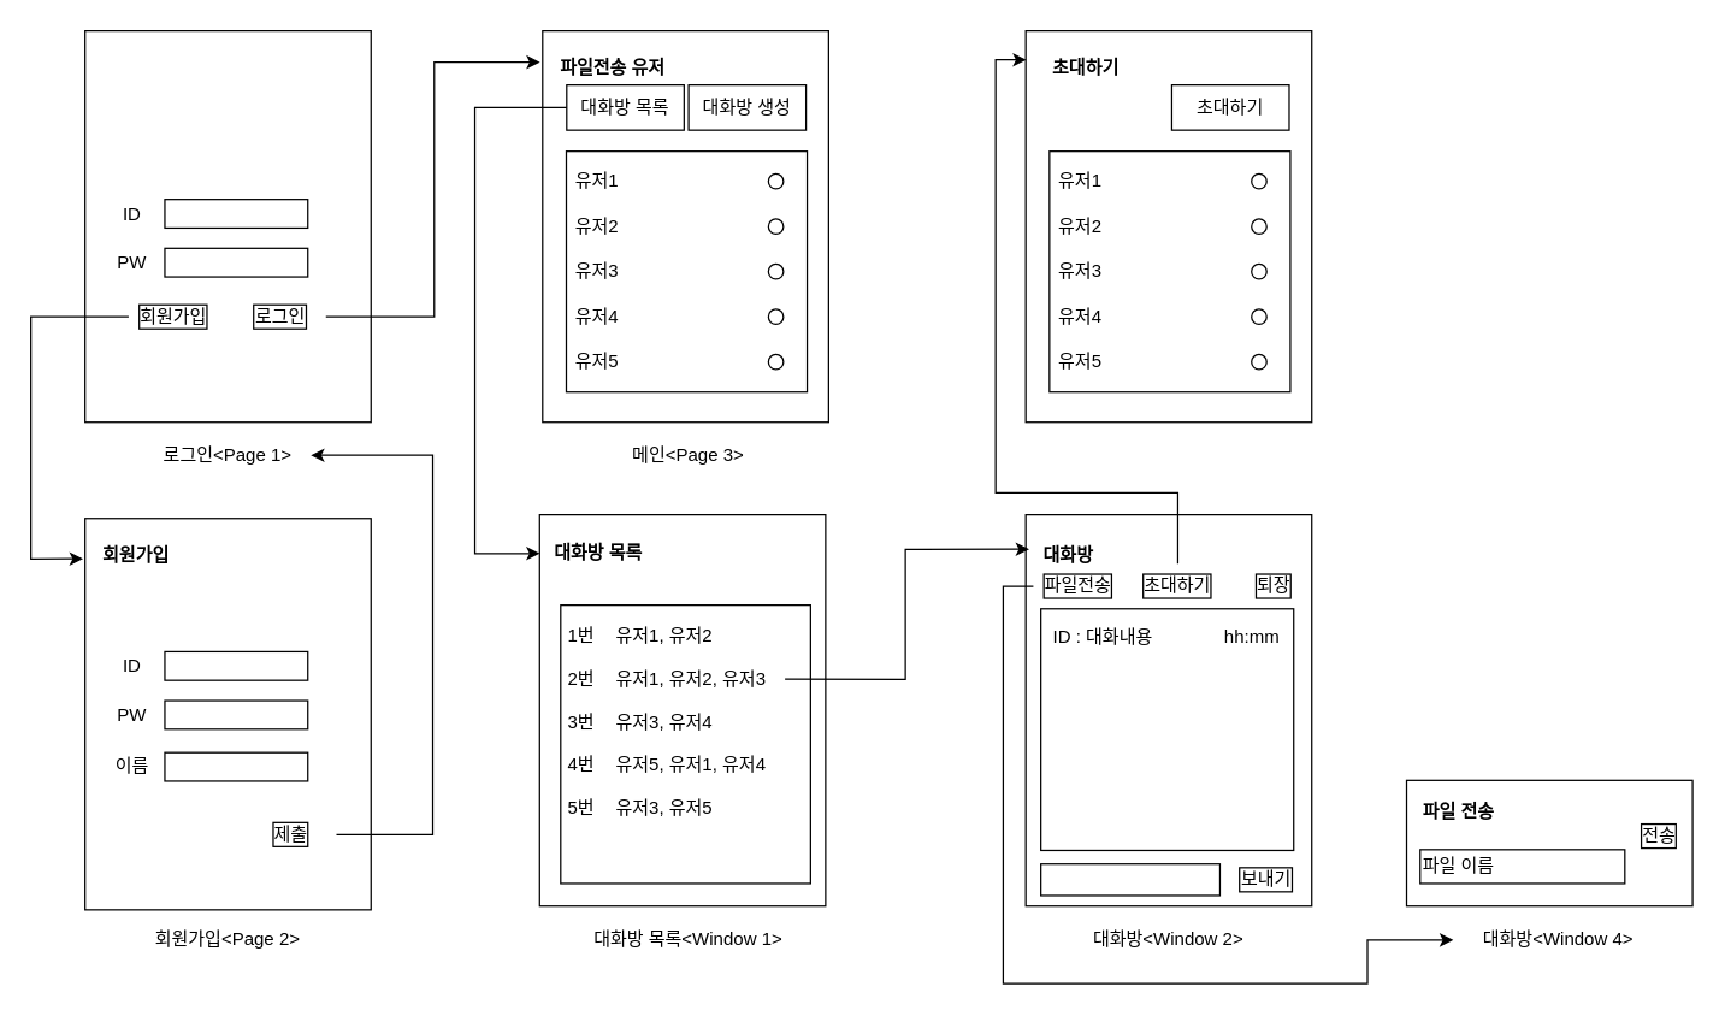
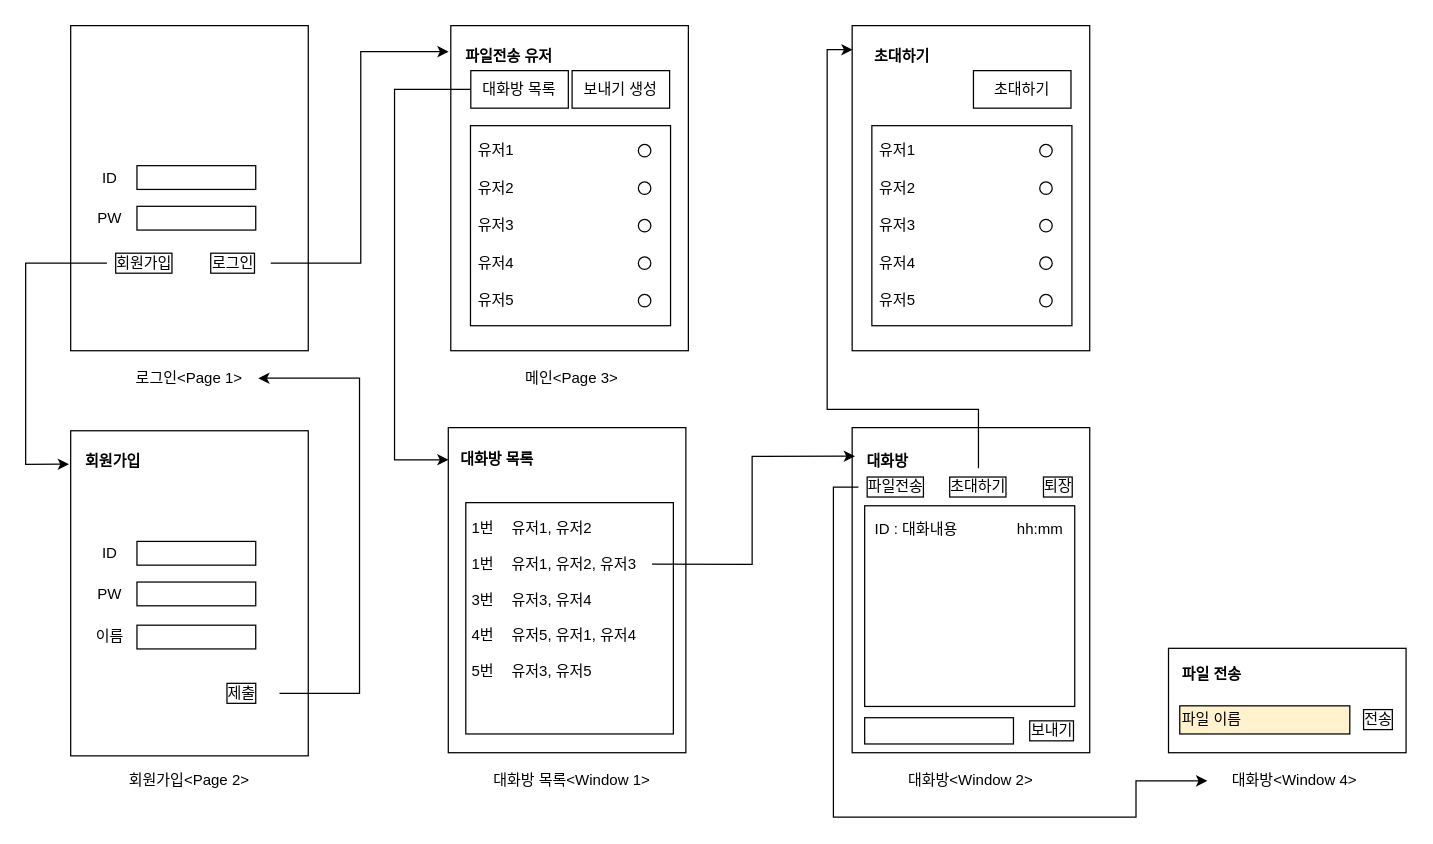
  <mxCell id="0" />
  <mxCell id="1" parent="0" />
  <mxCell id="2" value="" style="rounded=0;whiteSpace=wrap;html=1;" vertex="1" parent="1"><mxGeometry x="56" y="344" width="190" height="260" as="geometry" /></mxCell>
  <mxCell id="3" value="" style="rounded=0;whiteSpace=wrap;html=1;" vertex="1" parent="1"><mxGeometry x="360" y="20" width="190" height="260" as="geometry" /></mxCell>
  <mxCell id="4" value="" style="rounded=0;whiteSpace=wrap;html=1;fillColor=none;" vertex="1" parent="1"><mxGeometry x="375.75" y="100" width="160" height="160" as="geometry" /></mxCell>
  <mxCell id="5" value="파일전송 유저" style="text;html=1;align=left;verticalAlign=middle;whiteSpace=wrap;rounded=0;fontStyle=1" vertex="1" parent="1"><mxGeometry x="370" y="30" width="90" height="30" as="geometry" /></mxCell>
  <mxCell id="6" value="유저1" style="text;html=1;align=left;verticalAlign=middle;whiteSpace=wrap;rounded=0;" vertex="1" parent="1"><mxGeometry x="380" y="105" width="110" height="30" as="geometry" /></mxCell>
  <mxCell id="7" value="유저2" style="text;html=1;align=left;verticalAlign=middle;whiteSpace=wrap;rounded=0;" vertex="1" parent="1"><mxGeometry x="380" y="135" width="110" height="30" as="geometry" /></mxCell>
  <mxCell id="8" value="유저3" style="text;html=1;align=left;verticalAlign=middle;whiteSpace=wrap;rounded=0;" vertex="1" parent="1"><mxGeometry x="380" y="165" width="110" height="30" as="geometry" /></mxCell>
  <mxCell id="9" value="유저4" style="text;html=1;align=left;verticalAlign=middle;whiteSpace=wrap;rounded=0;" vertex="1" parent="1"><mxGeometry x="380" y="195" width="110" height="30" as="geometry" /></mxCell>
  <mxCell id="10" value="유저5" style="text;html=1;align=left;verticalAlign=middle;whiteSpace=wrap;rounded=0;" vertex="1" parent="1"><mxGeometry x="380" y="225" width="110" height="30" as="geometry" /></mxCell>
  <mxCell id="11" value="" style="rounded=0;whiteSpace=wrap;html=1;" vertex="1" parent="1"><mxGeometry x="358" y="341.5" width="190" height="260" as="geometry" /></mxCell>
  <mxCell id="12" value="" style="rounded=0;whiteSpace=wrap;html=1;" vertex="1" parent="1"><mxGeometry x="372" y="401.5" width="166" height="185" as="geometry" /></mxCell>
- <mxCell id="13" value="대화방 생성" style="text;html=1;align=center;verticalAlign=middle;whiteSpace=wrap;rounded=0;strokeColor=default;" vertex="1" parent="1"><mxGeometry x="457" y="56" width="78" height="30" as="geometry" /></mxCell>
+ <mxCell id="13" value="보내기 생성" style="text;html=1;align=center;verticalAlign=middle;whiteSpace=wrap;rounded=0;strokeColor=default;" vertex="1" parent="1"><mxGeometry x="457" y="56" width="78" height="30" as="geometry" /></mxCell>
  <mxCell id="14" value="" style="rounded=0;whiteSpace=wrap;html=1;" vertex="1" parent="1"><mxGeometry x="681" y="341.5" width="190" height="260" as="geometry" /></mxCell>
  <mxCell id="15" value="" style="ellipse;whiteSpace=wrap;html=1;aspect=fixed;" vertex="1" parent="1"><mxGeometry x="510" y="115" width="10" height="10" as="geometry" /></mxCell>
  <mxCell id="16" value="" style="ellipse;whiteSpace=wrap;html=1;aspect=fixed;" vertex="1" parent="1"><mxGeometry x="510" y="145" width="10" height="10" as="geometry" /></mxCell>
  <mxCell id="17" value="" style="ellipse;whiteSpace=wrap;html=1;aspect=fixed;" vertex="1" parent="1"><mxGeometry x="510" y="175" width="10" height="10" as="geometry" /></mxCell>
  <mxCell id="18" value="" style="ellipse;whiteSpace=wrap;html=1;aspect=fixed;" vertex="1" parent="1"><mxGeometry x="510" y="205" width="10" height="10" as="geometry" /></mxCell>
  <mxCell id="19" value="" style="ellipse;whiteSpace=wrap;html=1;aspect=fixed;" vertex="1" parent="1"><mxGeometry x="510" y="235" width="10" height="10" as="geometry" /></mxCell>
  <mxCell id="20" value="대화방 목록" style="text;html=1;align=center;verticalAlign=middle;whiteSpace=wrap;rounded=0;strokeColor=default;" vertex="1" parent="1"><mxGeometry x="376" y="56" width="78" height="30" as="geometry" /></mxCell>
  <mxCell id="21" value="대화방" style="text;html=1;align=left;verticalAlign=middle;whiteSpace=wrap;rounded=0;fontStyle=1" vertex="1" parent="1"><mxGeometry x="691" y="353.5" width="90" height="30" as="geometry" /></mxCell>
  <mxCell id="22" value="대화방 목록" style="text;html=1;align=left;verticalAlign=middle;whiteSpace=wrap;rounded=0;fontStyle=1" vertex="1" parent="1"><mxGeometry x="366" y="351.5" width="90" height="30" as="geometry" /></mxCell>
- <mxCell id="23" value="1번&lt;div&gt;&lt;br&gt;&lt;/div&gt;&lt;div&gt;2번&lt;/div&gt;&lt;div&gt;&lt;br&gt;&lt;/div&gt;&lt;div&gt;3번&lt;/div&gt;&lt;div&gt;&lt;br&gt;&lt;/div&gt;&lt;div&gt;4번&lt;/div&gt;&lt;div&gt;&lt;br&gt;&lt;/div&gt;&lt;div&gt;5번&lt;/div&gt;" style="text;html=1;align=left;verticalAlign=top;whiteSpace=wrap;rounded=0;" vertex="1" parent="1"><mxGeometry x="375" y="407.5" width="60" height="173" as="geometry" /></mxCell>
+ <mxCell id="23" value="1번&lt;div&gt;&lt;br&gt;&lt;/div&gt;&lt;div&gt;1번&lt;/div&gt;&lt;div&gt;&lt;br&gt;&lt;/div&gt;&lt;div&gt;3번&lt;/div&gt;&lt;div&gt;&lt;br&gt;&lt;/div&gt;&lt;div&gt;4번&lt;/div&gt;&lt;div&gt;&lt;br&gt;&lt;/div&gt;&lt;div&gt;5번&lt;/div&gt;" style="text;html=1;align=left;verticalAlign=top;whiteSpace=wrap;rounded=0;" vertex="1" parent="1"><mxGeometry x="375" y="407.5" width="60" height="173" as="geometry" /></mxCell>
  <mxCell id="24" value="유저1, 유저2&lt;div&gt;&lt;br&gt;&lt;/div&gt;&lt;div&gt;유저1, 유저2, 유저3&lt;/div&gt;&lt;div&gt;&lt;br&gt;&lt;/div&gt;&lt;div&gt;유저3, 유저4&lt;/div&gt;&lt;div&gt;&lt;br&gt;&lt;/div&gt;&lt;div&gt;유저5, 유저1, 유저4&lt;/div&gt;&lt;div&gt;&lt;br&gt;&lt;/div&gt;&lt;div&gt;유저3, 유저5&lt;/div&gt;" style="text;html=1;align=left;verticalAlign=top;whiteSpace=wrap;rounded=0;" vertex="1" parent="1"><mxGeometry x="407" y="407.5" width="114" height="173" as="geometry" /></mxCell>
  <mxCell id="25" value="" style="rounded=0;whiteSpace=wrap;html=1;labelPosition=center;verticalLabelPosition=middle;align=left;verticalAlign=top;" vertex="1" parent="1"><mxGeometry x="691" y="404" width="168" height="160.5" as="geometry" /></mxCell>
  <mxCell id="26" value="" style="rounded=0;whiteSpace=wrap;html=1;" vertex="1" parent="1"><mxGeometry x="691" y="573.5" width="119" height="21" as="geometry" /></mxCell>
  <mxCell id="27" value="보내기" style="text;html=1;align=center;verticalAlign=middle;whiteSpace=wrap;rounded=0;labelBorderColor=default;" vertex="1" parent="1"><mxGeometry x="818" y="569" width="46" height="30" as="geometry" /></mxCell>
  <mxCell id="28" style="edgeStyle=orthogonalEdgeStyle;rounded=0;orthogonalLoop=1;jettySize=auto;html=1;exitX=0;exitY=0.5;exitDx=0;exitDy=0;entryX=0;entryY=0.5;entryDx=0;entryDy=0;" edge="1" parent="1" source="29" target="75"><mxGeometry relative="1" as="geometry"><mxPoint x="908" y="650" as="targetPoint" /><Array as="points"><mxPoint x="666" y="389" /><mxPoint x="666" y="653" /><mxPoint x="908" y="653" /><mxPoint x="908" y="624" /></Array></mxGeometry></mxCell>
  <mxCell id="29" value="파일전송" style="text;html=1;align=center;verticalAlign=middle;whiteSpace=wrap;rounded=0;labelBorderColor=default;" vertex="1" parent="1"><mxGeometry x="686" y="374" width="60" height="30" as="geometry" /></mxCell>
  <mxCell id="30" value="퇴장" style="text;html=1;align=center;verticalAlign=middle;whiteSpace=wrap;rounded=0;labelBorderColor=default;" vertex="1" parent="1"><mxGeometry x="816" y="374" width="60" height="30" as="geometry" /></mxCell>
  <mxCell id="31" value="회원가입" style="text;html=1;align=left;verticalAlign=middle;whiteSpace=wrap;rounded=0;fontStyle=1" vertex="1" parent="1"><mxGeometry x="66" y="354" width="90" height="30" as="geometry" /></mxCell>
  <mxCell id="32" value="" style="rounded=0;whiteSpace=wrap;html=1;" vertex="1" parent="1"><mxGeometry x="56" y="20" width="190" height="260" as="geometry" /></mxCell>
  <mxCell id="33" value="" style="rounded=0;whiteSpace=wrap;html=1;" vertex="1" parent="1"><mxGeometry x="109" y="132" width="95" height="19" as="geometry" /></mxCell>
  <mxCell id="34" value="ID" style="text;html=1;align=center;verticalAlign=middle;whiteSpace=wrap;rounded=0;" vertex="1" parent="1"><mxGeometry x="73" y="126.5" width="29" height="30" as="geometry" /></mxCell>
  <mxCell id="35" value="" style="rounded=0;whiteSpace=wrap;html=1;" vertex="1" parent="1"><mxGeometry x="109" y="164.5" width="95" height="19" as="geometry" /></mxCell>
  <mxCell id="36" value="PW" style="text;html=1;align=center;verticalAlign=middle;whiteSpace=wrap;rounded=0;" vertex="1" parent="1"><mxGeometry x="73" y="159" width="29" height="30" as="geometry" /></mxCell>
  <mxCell id="37" style="edgeStyle=orthogonalEdgeStyle;rounded=0;orthogonalLoop=1;jettySize=auto;html=1;exitX=0;exitY=0.5;exitDx=0;exitDy=0;entryX=-0.007;entryY=0.103;entryDx=0;entryDy=0;entryPerimeter=0;" edge="1" parent="1" source="38" target="2"><mxGeometry relative="1" as="geometry"><mxPoint x="1.762" y="373.476" as="targetPoint" /><Array as="points"><mxPoint x="20" y="210" /><mxPoint x="20" y="371" /></Array></mxGeometry></mxCell>
  <mxCell id="38" value="회원가입" style="text;html=1;align=center;verticalAlign=middle;whiteSpace=wrap;rounded=0;labelBorderColor=default;" vertex="1" parent="1"><mxGeometry x="85" y="195" width="60" height="30" as="geometry" /></mxCell>
  <mxCell id="39" value="로그인" style="text;html=1;align=center;verticalAlign=middle;whiteSpace=wrap;rounded=0;labelBorderColor=default;" vertex="1" parent="1"><mxGeometry x="156" y="195" width="60" height="30" as="geometry" /></mxCell>
  <mxCell id="40" value="" style="rounded=0;whiteSpace=wrap;html=1;" vertex="1" parent="1"><mxGeometry x="109" y="465" width="95" height="19" as="geometry" /></mxCell>
  <mxCell id="41" value="" style="rounded=0;whiteSpace=wrap;html=1;" vertex="1" parent="1"><mxGeometry x="109" y="432.5" width="95" height="19" as="geometry" /></mxCell>
  <mxCell id="42" value="ID" style="text;html=1;align=center;verticalAlign=middle;whiteSpace=wrap;rounded=0;" vertex="1" parent="1"><mxGeometry x="73" y="427" width="29" height="30" as="geometry" /></mxCell>
  <mxCell id="43" value="PW" style="text;html=1;align=center;verticalAlign=middle;whiteSpace=wrap;rounded=0;" vertex="1" parent="1"><mxGeometry x="73" y="459.5" width="29" height="30" as="geometry" /></mxCell>
  <mxCell id="44" value="" style="rounded=0;whiteSpace=wrap;html=1;" vertex="1" parent="1"><mxGeometry x="109" y="499.5" width="95" height="19" as="geometry" /></mxCell>
  <mxCell id="45" value="이름" style="text;html=1;align=center;verticalAlign=middle;whiteSpace=wrap;rounded=0;" vertex="1" parent="1"><mxGeometry x="73" y="494" width="29" height="30" as="geometry" /></mxCell>
  <mxCell id="46" value="로그인&amp;lt;Page 1&amp;gt;" style="text;html=1;align=center;verticalAlign=middle;whiteSpace=wrap;rounded=0;" vertex="1" parent="1"><mxGeometry x="96" y="287" width="110" height="30" as="geometry" /></mxCell>
  <mxCell id="47" value="회원가입&amp;lt;Page 2&amp;gt;" style="text;html=1;align=center;verticalAlign=middle;whiteSpace=wrap;rounded=0;" vertex="1" parent="1"><mxGeometry x="96" y="609" width="110" height="30" as="geometry" /></mxCell>
  <mxCell id="48" value="메인&amp;lt;Page 3&amp;gt;" style="text;html=1;align=center;verticalAlign=middle;whiteSpace=wrap;rounded=0;" vertex="1" parent="1"><mxGeometry x="402" y="287" width="110" height="30" as="geometry" /></mxCell>
  <mxCell id="49" style="edgeStyle=orthogonalEdgeStyle;rounded=0;orthogonalLoop=1;jettySize=auto;html=1;exitX=1;exitY=0.5;exitDx=0;exitDy=0;entryX=-0.009;entryY=0.08;entryDx=0;entryDy=0;entryPerimeter=0;" edge="1" parent="1" source="39" target="3"><mxGeometry relative="1" as="geometry" /></mxCell>
  <mxCell id="50" style="edgeStyle=orthogonalEdgeStyle;rounded=0;orthogonalLoop=1;jettySize=auto;html=1;exitX=1;exitY=0.25;exitDx=0;exitDy=0;entryX=0.012;entryY=0.088;entryDx=0;entryDy=0;entryPerimeter=0;" edge="1" parent="1" source="24" target="14"><mxGeometry relative="1" as="geometry" /></mxCell>
  <mxCell id="51" value="대화방 목록&amp;lt;Window 1&amp;gt;" style="text;html=1;align=center;verticalAlign=middle;whiteSpace=wrap;rounded=0;" vertex="1" parent="1"><mxGeometry x="387" y="609" width="140" height="30" as="geometry" /></mxCell>
  <mxCell id="52" value="대화방&amp;lt;Window 2&amp;gt;" style="text;html=1;align=center;verticalAlign=middle;whiteSpace=wrap;rounded=0;" vertex="1" parent="1"><mxGeometry x="706" y="609" width="140" height="30" as="geometry" /></mxCell>
  <mxCell id="53" style="edgeStyle=orthogonalEdgeStyle;rounded=0;orthogonalLoop=1;jettySize=auto;html=1;exitX=1;exitY=0.5;exitDx=0;exitDy=0;entryX=1;entryY=0.5;entryDx=0;entryDy=0;" edge="1" parent="1" source="54" target="46"><mxGeometry relative="1" as="geometry"><Array as="points"><mxPoint x="287" y="554" /><mxPoint x="287" y="302" /></Array></mxGeometry></mxCell>
  <mxCell id="54" value="제출" style="text;html=1;align=center;verticalAlign=middle;whiteSpace=wrap;rounded=0;labelBorderColor=default;" vertex="1" parent="1"><mxGeometry x="163" y="539" width="60" height="30" as="geometry" /></mxCell>
  <mxCell id="55" value="초대하기" style="text;html=1;align=center;verticalAlign=middle;whiteSpace=wrap;rounded=0;labelBorderColor=default;" vertex="1" parent="1"><mxGeometry x="752" y="374" width="60" height="30" as="geometry" /></mxCell>
  <mxCell id="56" value="" style="rounded=0;whiteSpace=wrap;html=1;" vertex="1" parent="1"><mxGeometry x="681" y="20" width="190" height="260" as="geometry" /></mxCell>
  <mxCell id="57" value="" style="rounded=0;whiteSpace=wrap;html=1;fillColor=none;" vertex="1" parent="1"><mxGeometry x="696.75" y="100" width="160" height="160" as="geometry" /></mxCell>
  <mxCell id="58" value="유저1" style="text;html=1;align=left;verticalAlign=middle;whiteSpace=wrap;rounded=0;" vertex="1" parent="1"><mxGeometry x="701" y="105" width="110" height="30" as="geometry" /></mxCell>
  <mxCell id="59" value="" style="ellipse;whiteSpace=wrap;html=1;aspect=fixed;" vertex="1" parent="1"><mxGeometry x="831" y="115" width="10" height="10" as="geometry" /></mxCell>
  <mxCell id="60" value="" style="ellipse;whiteSpace=wrap;html=1;aspect=fixed;" vertex="1" parent="1"><mxGeometry x="831" y="145" width="10" height="10" as="geometry" /></mxCell>
  <mxCell id="61" value="유저2" style="text;html=1;align=left;verticalAlign=middle;whiteSpace=wrap;rounded=0;" vertex="1" parent="1"><mxGeometry x="701" y="135" width="110" height="30" as="geometry" /></mxCell>
  <mxCell id="62" value="유저3" style="text;html=1;align=left;verticalAlign=middle;whiteSpace=wrap;rounded=0;" vertex="1" parent="1"><mxGeometry x="701" y="165" width="110" height="30" as="geometry" /></mxCell>
  <mxCell id="63" value="" style="ellipse;whiteSpace=wrap;html=1;aspect=fixed;" vertex="1" parent="1"><mxGeometry x="831" y="175" width="10" height="10" as="geometry" /></mxCell>
  <mxCell id="64" value="유저4" style="text;html=1;align=left;verticalAlign=middle;whiteSpace=wrap;rounded=0;" vertex="1" parent="1"><mxGeometry x="701" y="195" width="110" height="30" as="geometry" /></mxCell>
  <mxCell id="65" value="" style="ellipse;whiteSpace=wrap;html=1;aspect=fixed;" vertex="1" parent="1"><mxGeometry x="831" y="205" width="10" height="10" as="geometry" /></mxCell>
  <mxCell id="66" value="유저5" style="text;html=1;align=left;verticalAlign=middle;whiteSpace=wrap;rounded=0;" vertex="1" parent="1"><mxGeometry x="701" y="225" width="110" height="30" as="geometry" /></mxCell>
  <mxCell id="67" value="" style="ellipse;whiteSpace=wrap;html=1;aspect=fixed;" vertex="1" parent="1"><mxGeometry x="831" y="235" width="10" height="10" as="geometry" /></mxCell>
  <mxCell id="68" value="초대하기" style="text;html=1;align=left;verticalAlign=middle;whiteSpace=wrap;rounded=0;fontStyle=1" vertex="1" parent="1"><mxGeometry x="696.75" y="30" width="90" height="30" as="geometry" /></mxCell>
  <mxCell id="69" value="초대하기" style="text;html=1;align=center;verticalAlign=middle;whiteSpace=wrap;rounded=0;strokeColor=default;" vertex="1" parent="1"><mxGeometry x="778" y="56" width="78" height="30" as="geometry" /></mxCell>
  <mxCell id="70" style="edgeStyle=orthogonalEdgeStyle;rounded=0;orthogonalLoop=1;jettySize=auto;html=1;exitX=0.5;exitY=0;exitDx=0;exitDy=0;entryX=0.002;entryY=0.074;entryDx=0;entryDy=0;entryPerimeter=0;" edge="1" parent="1" source="55" target="56"><mxGeometry relative="1" as="geometry" /></mxCell>
  <mxCell id="71" value="ID : 대화내용" style="text;html=1;align=center;verticalAlign=middle;whiteSpace=wrap;rounded=0;" vertex="1" parent="1"><mxGeometry x="691" y="407.5" width="83" height="30" as="geometry" /></mxCell>
  <mxCell id="72" value="hh:mm" style="text;html=1;align=center;verticalAlign=middle;whiteSpace=wrap;rounded=0;" vertex="1" parent="1"><mxGeometry x="805" y="407.5" width="53" height="30" as="geometry" /></mxCell>
  <mxCell id="73" style="edgeStyle=orthogonalEdgeStyle;rounded=0;orthogonalLoop=1;jettySize=auto;html=1;exitX=0;exitY=0.5;exitDx=0;exitDy=0;entryX=0.001;entryY=0.099;entryDx=0;entryDy=0;entryPerimeter=0;" edge="1" parent="1" source="20" target="11"><mxGeometry relative="1" as="geometry"><Array as="points"><mxPoint x="315" y="71" /><mxPoint x="315" y="367" /></Array></mxGeometry></mxCell>
  <mxCell id="74" value="" style="rounded=0;whiteSpace=wrap;html=1;" vertex="1" parent="1"><mxGeometry x="934" y="518" width="190" height="83.5" as="geometry" /></mxCell>
  <mxCell id="75" value="대화방&amp;lt;Window 4&amp;gt;" style="text;html=1;align=center;verticalAlign=middle;whiteSpace=wrap;rounded=0;" vertex="1" parent="1"><mxGeometry x="965" y="609" width="140" height="30" as="geometry" /></mxCell>
- <mxCell id="76" value="파일 이름" style="rounded=0;whiteSpace=wrap;html=1;align=left;" vertex="1" parent="1"><mxGeometry x="943" y="564" width="136" height="22.5" as="geometry" /></mxCell>
+ <mxCell id="76" value="파일 이름" style="rounded=0;whiteSpace=wrap;html=1;align=left;fillColor=#fff2cc;" vertex="1" parent="1"><mxGeometry x="943" y="564" width="136" height="22.5" as="geometry" /></mxCell>
  <mxCell id="77" value="파일 전송" style="text;html=1;align=left;verticalAlign=middle;whiteSpace=wrap;rounded=0;fontStyle=1" vertex="1" parent="1"><mxGeometry x="943" y="524" width="90" height="30" as="geometry" /></mxCell>
- <mxCell id="78" value="전송" style="text;html=1;align=center;verticalAlign=middle;whiteSpace=wrap;rounded=0;labelBorderColor=default;" vertex="1" parent="1"><mxGeometry x="1088" y="540" width="28" height="30" as="geometry" /></mxCell>
+ <mxCell id="78" value="전송" style="text;html=1;align=center;verticalAlign=middle;whiteSpace=wrap;rounded=0;labelBorderColor=default;" vertex="1" parent="1"><mxGeometry x="1088" y="560" width="28" height="30" as="geometry" /></mxCell>
